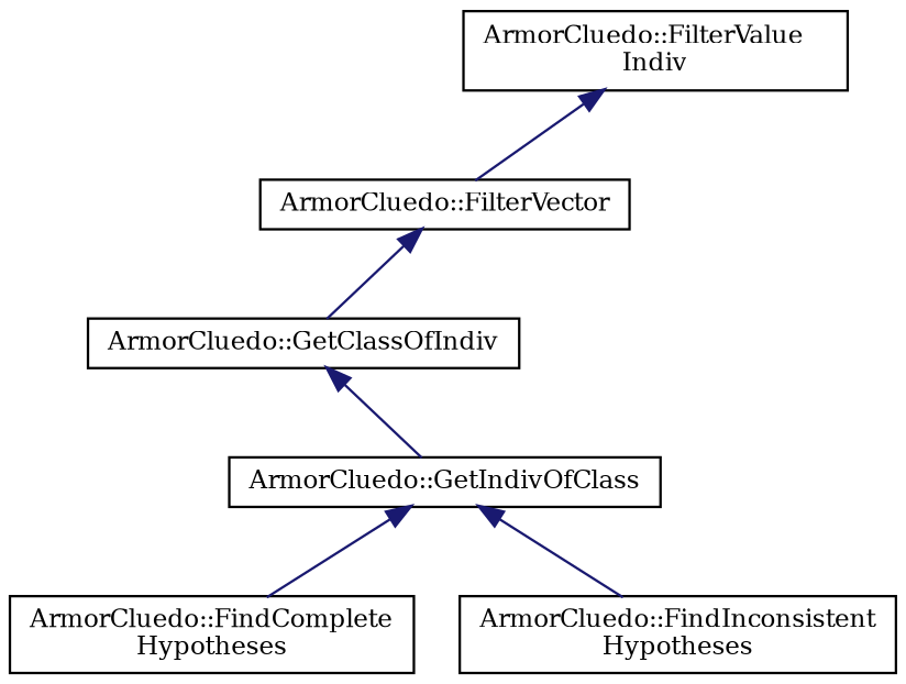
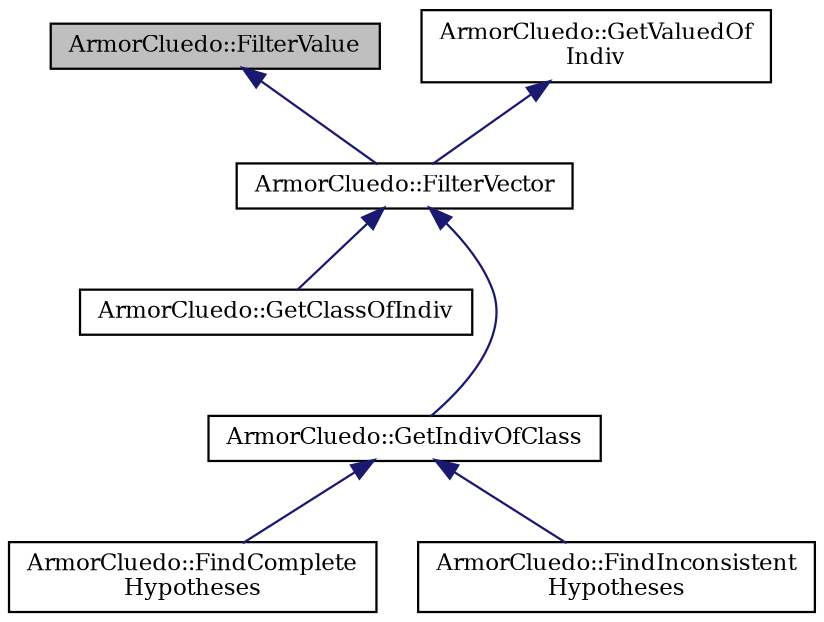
  digraph {
    fontname="DejaVu Serif"
    rankdir=TB
    node [color=black fillcolor=white fontname="DejaVu Serif" fontsize=10 shape=record style=filled]
    edge [color=midnightblue dir=back fontname="DejaVu Serif" fontsize=10 labelfontname=Helvetica labelfontsize=10 style=solid]
+   n1 [fillcolor=grey75 fontcolor=black height=0.2 label="ArmorCluedo::FilterValue" width=0.4]
    n2 [height=0.2 label="ArmorCluedo::FilterVector" width=0.4]
    n3 [height=0.2 label="ArmorCluedo::GetClassOfIndiv" width=0.4]
    n4 [height=0.2 label="ArmorCluedo::GetIndivOfClass" width=0.4]
    n5 [height=0.2 label="ArmorCluedo::FindComplete\lHypotheses" width=0.4]
    n6 [height=0.2 label="ArmorCluedo::FindInconsistent\lHypotheses" width=0.4]
-   n7 [height=0.2 label="ArmorCluedo::FilterValue\lIndiv" width=0.4]
+   n7 [height=0.2 label="ArmorCluedo::GetValuedOf\lIndiv" width=0.4]
+   n1 -> n2
    n2 -> n3
-   n3 -> n4
+   n2 -> n4
    n4 -> n5
    n4 -> n6
    n7 -> n2
  }
